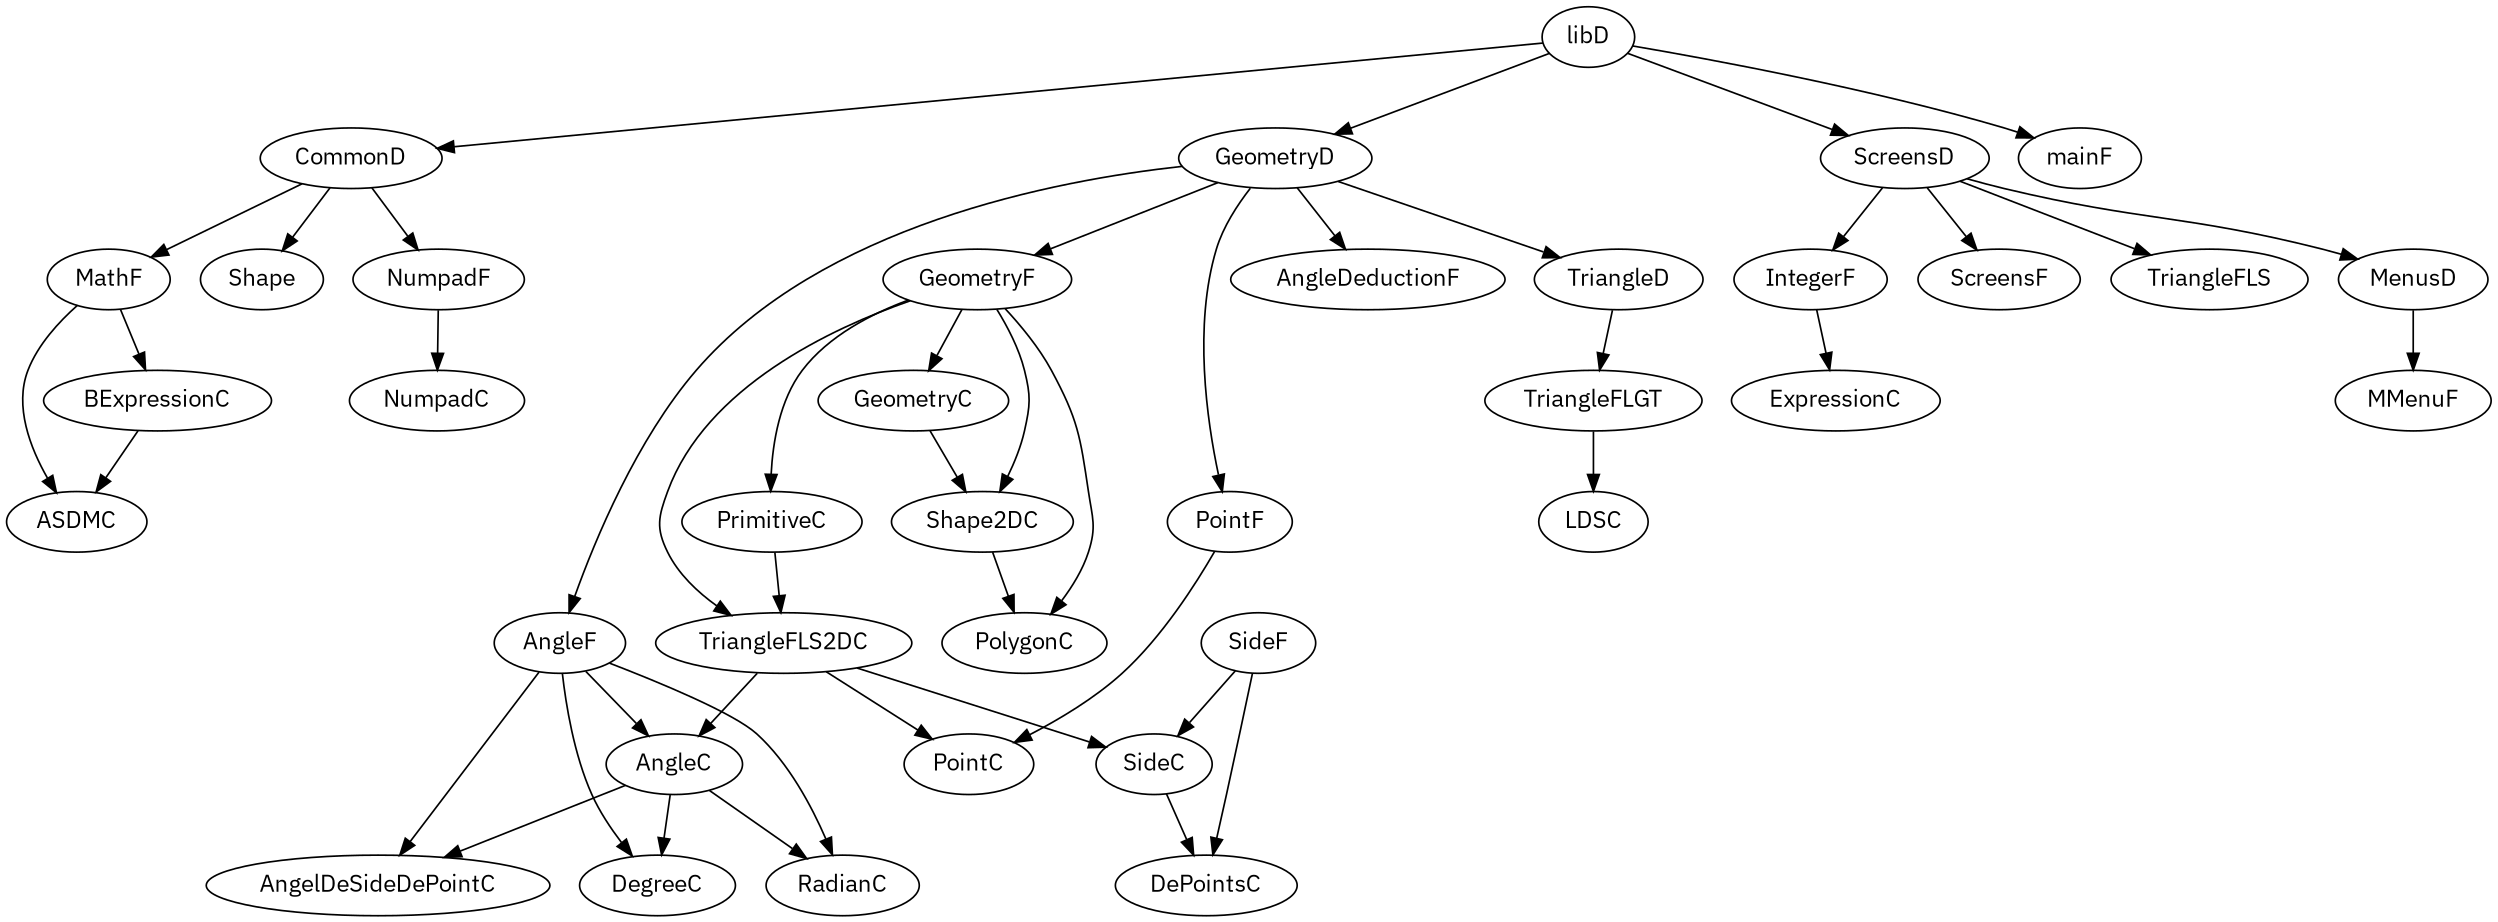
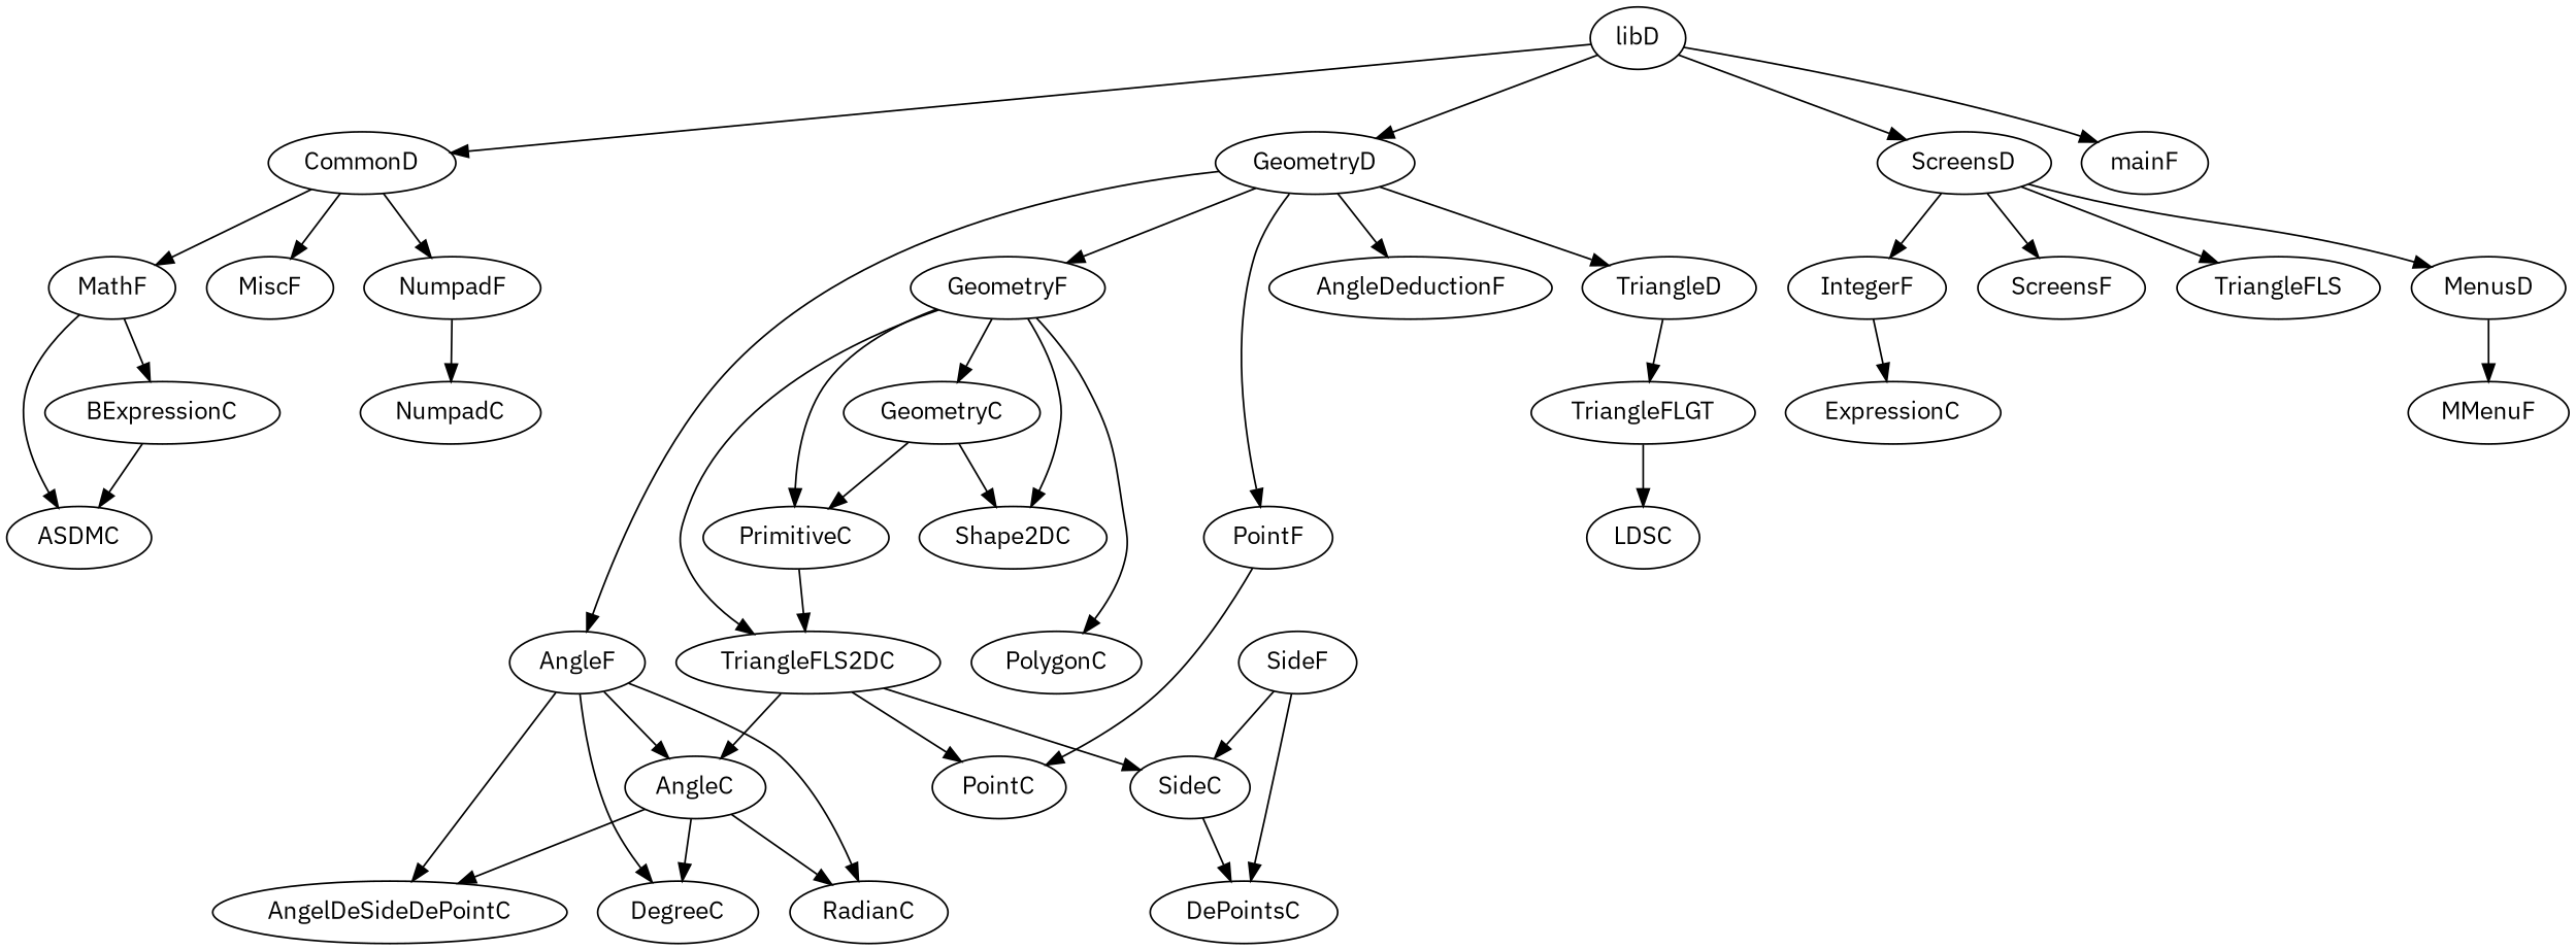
  digraph {
    fontname="IBM Plex Sans"
    node [fontname="IBM Plex Sans"]
    edge [fontname="IBM Plex Sans"]
    libD
    CommonD
    GeometryD
    ScreensD
    mainF
    MathF
-   MiscF [label=Shape]
+   MiscF
    NumpadF
    TriangleD
    AngleF
    AngleDeductionF
    GeometryF
    PointF
    IntegerF
    ScreensF
    TriangleFLS
    MenusD
    BExpressionC
    ASDMC
    NumpadC
    TriangleFLGT
    AngleC
    RadianC
    DegreeC
    AngelDeSideDePointC
    GeometryC
    PrimitiveC
    n28 [label=TriangleFLS2DC]
    Shape2DC
    PolygonC
    PointC
    SideF
    SideC
    DePointsC
    ExpressionC
    MMenuF
    LDSC
    libD -> CommonD
    libD -> GeometryD
    libD -> ScreensD
    libD -> mainF
    CommonD -> MathF
    CommonD -> MiscF
    CommonD -> NumpadF
    GeometryD -> TriangleD
    GeometryD -> AngleF
    GeometryD -> AngleDeductionF
    GeometryD -> GeometryF
    GeometryD -> PointF
    ScreensD -> IntegerF
    ScreensD -> ScreensF
    ScreensD -> TriangleFLS
    ScreensD -> MenusD
    MathF -> BExpressionC
    MathF -> ASDMC
    NumpadF -> NumpadC
    TriangleD -> TriangleFLGT
    AngleF -> AngleC
    AngleF -> RadianC
    AngleF -> DegreeC
    AngleF -> AngelDeSideDePointC
    GeometryF -> GeometryC
    GeometryF -> PrimitiveC
    GeometryF -> n28
    GeometryF -> Shape2DC
    GeometryF -> PolygonC
    PointF -> PointC
    IntegerF -> ExpressionC
    MenusD -> MMenuF
    BExpressionC -> ASDMC
    TriangleFLGT -> LDSC
    AngleC -> RadianC
    AngleC -> DegreeC
    AngleC -> AngelDeSideDePointC
+   GeometryC -> PrimitiveC
    GeometryC -> Shape2DC
    PrimitiveC -> n28
    n28 -> AngleC
    n28 -> PointC
    n28 -> SideC
-   Shape2DC -> PolygonC
    SideF -> SideC
    SideF -> DePointsC
    SideC -> DePointsC
  }
